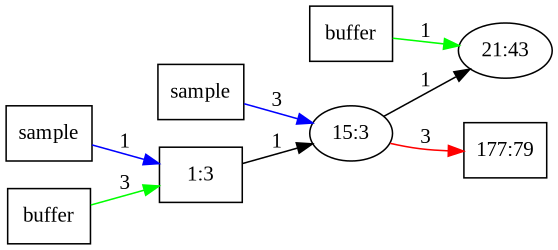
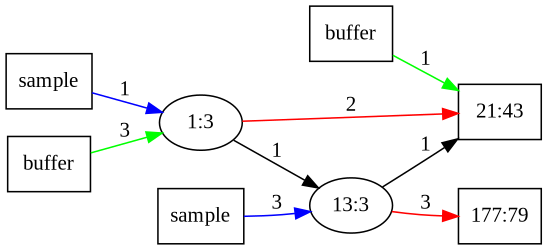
  digraph {
    fontname="Liberation Serif"
    rankdir=LR
    node [fontname="Liberation Serif" shape=box]
    edge [color=green fontname="Liberation Serif"]
    n1 [label="177:79"]
-   n2 [label="21:43" shape=""]
+   n2 [label="21:43"]
    n3 [label=buffer]
-   n4 [label="15:3" shape=""]
+   n4 [label="13:3" shape=""]
    n5 [label=sample]
-   n6 [label="1:3"]
+   n6 [label="1:3" shape=""]
    n7 [label=sample]
    n8 [label=buffer]
    n3 -> n2 [label=1]
    n4 -> n1 [color=red label=3]
    n4 -> n2 [color=black label=1]
    n5 -> n4 [color=blue label=3]
+   n6 -> n2 [color=red label=2]
    n6 -> n4 [color=black label=1]
    n7 -> n6 [color=blue label=1]
    n8 -> n6 [label=3]
  }
